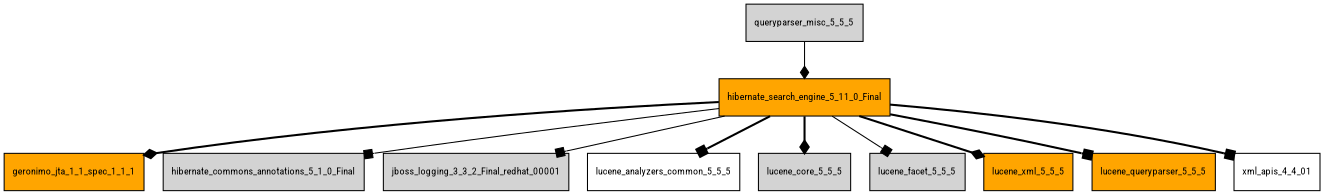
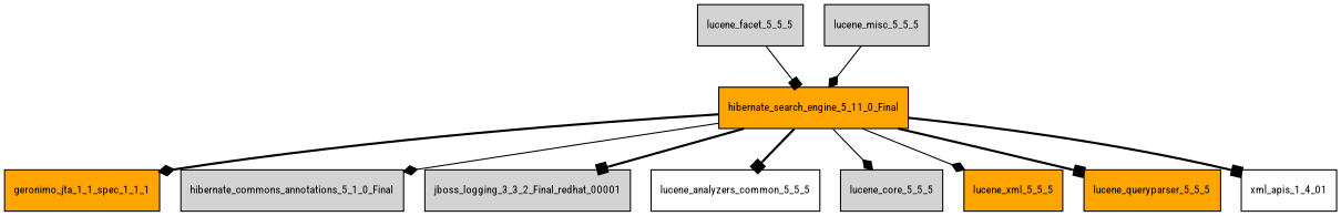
  digraph {
    fontname="Roboto Condensed"
    node [fillcolor=lightgrey fontname="Roboto Condensed" fontsize=10.0 shape=box style=filled]
    edge [arrowhead=box fontname="Roboto Condensed" style=bold]
    hibernate_search_engine_5_11_0_Final [fillcolor=orange]
    geronimo_jta_1_1_spec_1_1_1 [fillcolor=orange]
    hibernate_commons_annotations_5_1_0_Final
    jboss_logging_3_3_2_Final_redhat_00001
    lucene_analyzers_common_5_5_5 [fillcolor=white]
    lucene_core_5_5_5
    lucene_facet_5_5_5
    n8 [fillcolor=orange label=lucene_xml_5_5_5]
    lucene_queryparser_5_5_5 [fillcolor=orange]
-   xml_apis_1_4_01 [fillcolor=white label=xml_apis_4_4_01]
-   lucene_misc_5_5_5 [label=queryparser_misc_5_5_5]
+   xml_apis_1_4_01 [fillcolor=white]
+   lucene_misc_5_5_5
    hibernate_search_engine_5_11_0_Final -> geronimo_jta_1_1_spec_1_1_1 [arrowhead=diamond]
-   hibernate_search_engine_5_11_0_Final -> hibernate_commons_annotations_5_1_0_Final [style=solid]
-   hibernate_search_engine_5_11_0_Final -> jboss_logging_3_3_2_Final_redhat_00001 [style=solid]
+   hibernate_search_engine_5_11_0_Final -> hibernate_commons_annotations_5_1_0_Final [arrowhead=diamond style=solid]
+   hibernate_search_engine_5_11_0_Final -> jboss_logging_3_3_2_Final_redhat_00001
    hibernate_search_engine_5_11_0_Final -> lucene_analyzers_common_5_5_5
-   hibernate_search_engine_5_11_0_Final -> lucene_core_5_5_5 [arrowhead=diamond]
-   hibernate_search_engine_5_11_0_Final -> lucene_facet_5_5_5 [style=solid]
-   hibernate_search_engine_5_11_0_Final -> n8 [arrowhead=diamond]
+   hibernate_search_engine_5_11_0_Final -> lucene_core_5_5_5 [arrowhead=diamond style=solid]
+   lucene_facet_5_5_5 -> hibernate_search_engine_5_11_0_Final [style=solid]
+   hibernate_search_engine_5_11_0_Final -> n8 [arrowhead=diamond style=solid]
    hibernate_search_engine_5_11_0_Final -> lucene_queryparser_5_5_5
    hibernate_search_engine_5_11_0_Final -> xml_apis_1_4_01
    lucene_misc_5_5_5 -> hibernate_search_engine_5_11_0_Final [arrowhead=diamond style=solid]
  }
